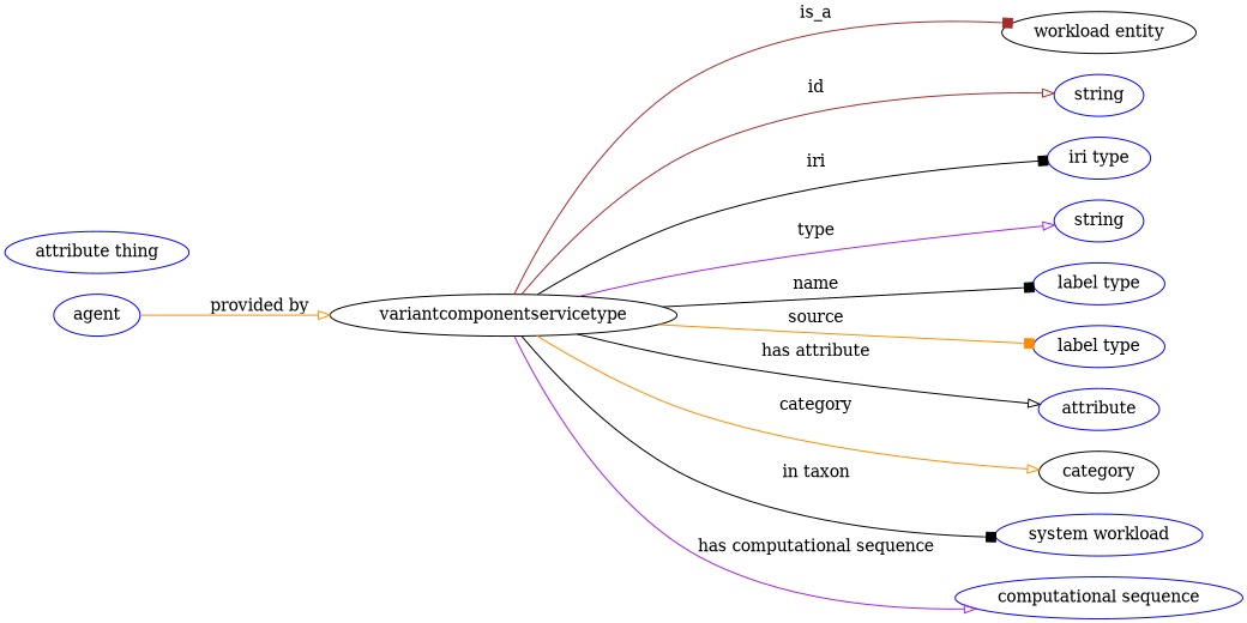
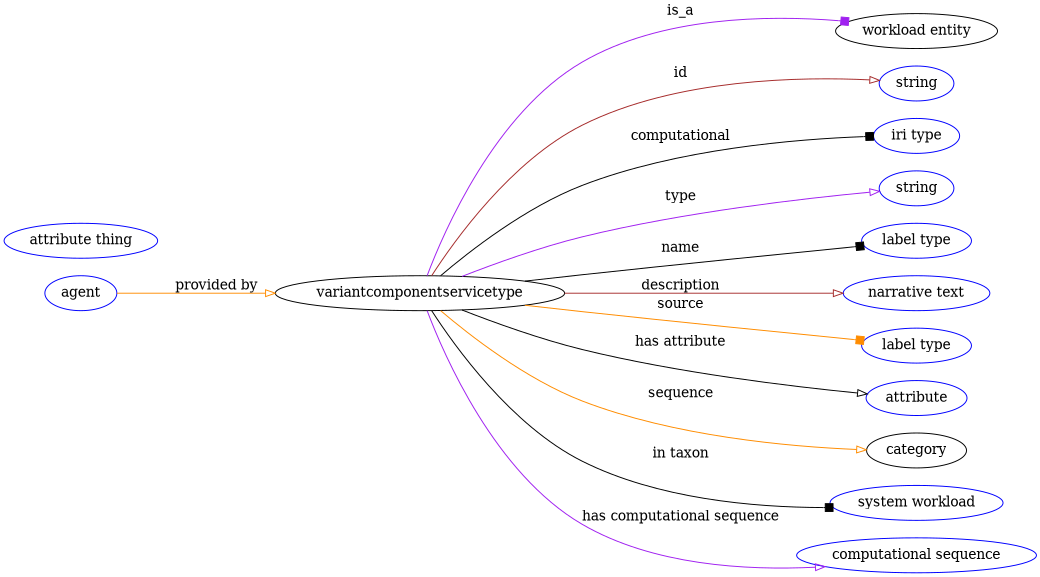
  digraph {
    rankdir=LR
    node [color=blue]
    edge [arrowhead=onormal color=black style=solid]
    n1 [height=0.5 label=variantcomponentservicetype width=4.1344 color=""]
    "workload entity" [height=0.5 width=2.3109 color=""]
    n3 [height=0.5 label=string width=1.0652]
    n4 [height=0.5 label="iri type" width=1.2277]
    n5 [height=0.5 label=string width=1.0652]
    n6 [height=0.5 label="label type" width=1.5707]
+   n7 [height=0.5 label="narrative text" width=2.0943]
    n8 [height=0.5 label="label type" width=1.5707]
    n9 [height=0.5 label=attribute width=1.4443]
    category [height=0.5 width=1.4263 color=""]
    n11 [height=0.5 label="system workload" width=2.022]
    n12 [height=0.5 label="computational sequence" width=3.4303]
    n13 [height=0.5 label=agent width=1.0291]
    n14 [height=0.5 label="attribute thing" width=1.9318]
-   n1 -> "workload entity" [arrowhead=box color=brown label=is_a style=""]
+   n1 -> "workload entity" [arrowhead=box color=purple label=is_a style=""]
    n1 -> n3 [color=brown label=id]
-   n1 -> n4 [arrowhead=box label=iri]
+   n1 -> n4 [arrowhead=box label=computational]
    n1 -> n5 [color=purple label=type]
    n1 -> n6 [arrowhead=box label=name]
+   n1 -> n7 [color=brown label=description]
    n1 -> n8 [arrowhead=box color=darkorange label=source]
    n1 -> n9 [label="has attribute"]
-   n1 -> category [color=darkorange label=category]
+   n1 -> category [color=darkorange label=sequence]
    n1 -> n11 [arrowhead=box label="in taxon"]
    n1 -> n12 [color=purple label="has computational sequence"]
    n13 -> n1 [color=darkorange label="provided by"]
  }
